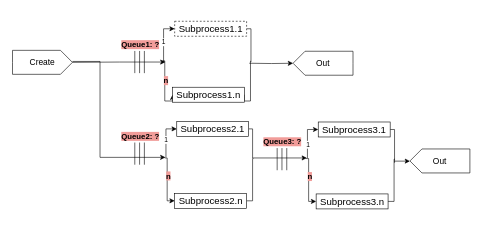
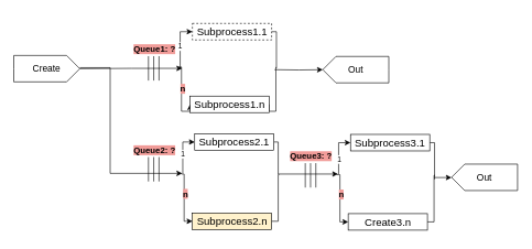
  <mxCell id="0" />
  <mxCell id="1" parent="0" />
  <mxCell id="2" style="edgeStyle=orthogonalEdgeStyle;rounded=0;orthogonalLoop=1;jettySize=auto;html=1;exitX=1;exitY=0.5;exitDx=0;exitDy=0;exitPerimeter=0;labelBackgroundColor=none;fontColor=default;" edge="1" parent="1" source="3"><mxGeometry relative="1" as="geometry"><mxPoint x="275" y="103" as="targetPoint" /><Array as="points"><mxPoint x="198" y="103" /><mxPoint x="198" y="104" /></Array></mxGeometry></mxCell>
  <mxCell id="3" value="Create" style="html=1;shape=mxgraph.infographic.ribbonSimple;notch1=0;notch2=20;align=center;verticalAlign=middle;fontSize=14;fontStyle=0;whiteSpace=wrap;labelBackgroundColor=none;" parent="1" vertex="1"><mxGeometry x="20" y="83.5" width="100" height="40" as="geometry" /></mxCell>
  <mxCell id="4" style="edgeStyle=orthogonalEdgeStyle;rounded=0;orthogonalLoop=1;jettySize=auto;html=1;entryX=0;entryY=0.5;entryDx=0;entryDy=0;fontColor=default;labelBackgroundColor=none;" parent="1" target="13" edge="1"><mxGeometry relative="1" as="geometry"><mxPoint x="270" y="101" as="sourcePoint" /><Array as="points"><mxPoint x="274" y="101" /><mxPoint x="274" y="168" /></Array></mxGeometry></mxCell>
  <mxCell id="5" value="n" style="edgeLabel;html=1;align=center;verticalAlign=middle;resizable=0;points=[];labelBackgroundColor=#F19C99;fontStyle=1;fontSize=13;" vertex="1" connectable="0" parent="4"><mxGeometry x="-0.229" y="1" relative="1" as="geometry"><mxPoint as="offset" /></mxGeometry></mxCell>
  <mxCell id="6" style="edgeStyle=orthogonalEdgeStyle;rounded=0;orthogonalLoop=1;jettySize=auto;html=1;labelBackgroundColor=none;fontColor=default;" parent="1" source="3" edge="1"><mxGeometry relative="1" as="geometry"><mxPoint x="275" y="262" as="targetPoint" /><Array as="points"><mxPoint x="166" y="102" /><mxPoint x="166" y="262" /><mxPoint x="275" y="262" /></Array></mxGeometry></mxCell>
  <mxCell id="7" value="Out" style="html=1;shape=mxgraph.infographic.ribbonSimple;notch1=0;notch2=20;align=center;verticalAlign=middle;fontSize=14;fontStyle=0;whiteSpace=wrap;labelBackgroundColor=none;rotation=0;flipV=1;flipH=1;" parent="1" vertex="1"><mxGeometry x="488" y="85" width="100" height="40" as="geometry" /></mxCell>
  <mxCell id="8" style="edgeStyle=orthogonalEdgeStyle;rounded=0;orthogonalLoop=1;jettySize=auto;html=1;entryX=1;entryY=0.5;entryDx=0;entryDy=0;entryPerimeter=0;fontColor=default;labelBackgroundColor=none;" parent="1" target="7" edge="1"><mxGeometry relative="1" as="geometry"><mxPoint x="415" y="105" as="sourcePoint" /></mxGeometry></mxCell>
  <mxCell id="9" style="edgeStyle=orthogonalEdgeStyle;rounded=0;orthogonalLoop=1;jettySize=auto;html=1;exitX=1;exitY=0.5;exitDx=0;exitDy=0;exitPerimeter=0;entryX=1;entryY=0.5;entryDx=0;entryDy=0;entryPerimeter=0;" edge="1" parent="1" target="10"><mxGeometry relative="1" as="geometry"><mxPoint x="656.759" y="268.276" as="sourcePoint" /></mxGeometry></mxCell>
  <mxCell id="10" value="Out" style="html=1;shape=mxgraph.infographic.ribbonSimple;notch1=0;notch2=20;align=center;verticalAlign=middle;fontSize=14;fontStyle=0;whiteSpace=wrap;labelBackgroundColor=none;rotation=0;flipV=1;flipH=1;" parent="1" vertex="1"><mxGeometry x="683" y="248" width="100" height="40" as="geometry" /></mxCell>
  <mxCell id="11" style="edgeStyle=orthogonalEdgeStyle;rounded=0;orthogonalLoop=1;jettySize=auto;html=1;exitX=1;exitY=0.5;exitDx=0;exitDy=0;fontColor=default;labelBackgroundColor=none;endArrow=none;endFill=0;" parent="1" source="13" edge="1"><mxGeometry relative="1" as="geometry"><mxPoint x="417" y="101" as="targetPoint" /><Array as="points"><mxPoint x="417" y="168" /></Array></mxGeometry></mxCell>
  <mxCell id="12" value="" style="group;fontSize=10;labelBackgroundColor=none;" parent="1" vertex="1" connectable="0"><mxGeometry x="283.5" y="140" width="127" height="47" as="geometry" /></mxCell>
  <mxCell id="13" value="Subprocess1.n" style="rounded=0;whiteSpace=wrap;html=1;fontSize=16;labelBackgroundColor=none;" parent="12" vertex="1"><mxGeometry x="3.5" y="5" width="120" height="25" as="geometry" /></mxCell>
  <mxCell id="14" value="" style="group;labelBackgroundColor=none;fontSize=13;" parent="1" vertex="1" connectable="0"><mxGeometry x="202.5" y="61" width="71" height="60.5" as="geometry" /></mxCell>
  <mxCell id="15" value="" style="group;labelBackgroundColor=none;" parent="14" vertex="1" connectable="0"><mxGeometry x="21.5" y="23.5" width="16" height="37" as="geometry" /></mxCell>
  <mxCell id="16" value="" style="endArrow=none;html=1;rounded=0;fontColor=default;labelBackgroundColor=none;" parent="15" edge="1"><mxGeometry width="50" height="50" relative="1" as="geometry"><mxPoint x="16" y="37" as="sourcePoint" /><mxPoint x="16" as="targetPoint" /></mxGeometry></mxCell>
  <mxCell id="17" value="" style="endArrow=none;html=1;rounded=0;fontColor=default;labelBackgroundColor=none;" parent="15" edge="1"><mxGeometry width="50" height="50" relative="1" as="geometry"><mxPoint x="8" y="37" as="sourcePoint" /><mxPoint x="8" as="targetPoint" /></mxGeometry></mxCell>
  <mxCell id="18" value="" style="endArrow=none;html=1;rounded=0;fontColor=default;labelBackgroundColor=none;" parent="15" edge="1"><mxGeometry width="50" height="50" relative="1" as="geometry"><mxPoint y="37" as="sourcePoint" /><mxPoint as="targetPoint" /></mxGeometry></mxCell>
  <mxCell id="19" value="&lt;font style=&quot;font-size: 13px;&quot;&gt;Queue1: ?&lt;/font&gt;" style="text;html=1;align=center;verticalAlign=middle;resizable=0;points=[];autosize=1;strokeColor=none;fillColor=none;labelBackgroundColor=#F19C99;fontSize=13;fontStyle=1" parent="14" vertex="1"><mxGeometry x="-11" y="-1" width="82" height="28" as="geometry" /></mxCell>
  <mxCell id="20" value="" style="group;fontStyle=4;labelBackgroundColor=none;" parent="1" vertex="1" connectable="0"><mxGeometry x="202.5" y="213.75" width="71" height="60.5" as="geometry" /></mxCell>
  <mxCell id="21" value="" style="group;labelBackgroundColor=none;" parent="20" vertex="1" connectable="0"><mxGeometry x="21.5" y="23.5" width="16" height="37" as="geometry" /></mxCell>
  <mxCell id="22" value="" style="endArrow=none;html=1;rounded=0;fontColor=default;labelBackgroundColor=none;" parent="21" edge="1"><mxGeometry width="50" height="50" relative="1" as="geometry"><mxPoint x="16" y="37" as="sourcePoint" /><mxPoint x="16" as="targetPoint" /></mxGeometry></mxCell>
  <mxCell id="23" value="" style="endArrow=none;html=1;rounded=0;fontColor=default;labelBackgroundColor=none;" parent="21" edge="1"><mxGeometry width="50" height="50" relative="1" as="geometry"><mxPoint x="8" y="37" as="sourcePoint" /><mxPoint x="8" as="targetPoint" /></mxGeometry></mxCell>
  <mxCell id="24" value="" style="endArrow=none;html=1;rounded=0;fontColor=default;labelBackgroundColor=none;" parent="21" edge="1"><mxGeometry width="50" height="50" relative="1" as="geometry"><mxPoint y="37" as="sourcePoint" /><mxPoint as="targetPoint" /></mxGeometry></mxCell>
  <mxCell id="25" value="&lt;font style=&quot;font-size: 13px;&quot;&gt;Queue2: ?&lt;/font&gt;" style="text;html=1;align=center;verticalAlign=middle;resizable=0;points=[];autosize=1;strokeColor=none;fillColor=none;labelBackgroundColor=#F19C99;fontStyle=1;fontSize=13;" parent="20" vertex="1"><mxGeometry x="-11" y="-1" width="82" height="28" as="geometry" /></mxCell>
  <mxCell id="26" value="" style="group;fontSize=10;labelBackgroundColor=none;" vertex="1" connectable="0" parent="1"><mxGeometry x="287" y="20" width="127" height="47" as="geometry" /></mxCell>
  <mxCell id="27" style="edgeStyle=orthogonalEdgeStyle;rounded=0;orthogonalLoop=1;jettySize=auto;html=1;entryX=0;entryY=0.5;entryDx=0;entryDy=0;labelBackgroundColor=none;fontColor=default;" edge="1" parent="26" target="30"><mxGeometry relative="1" as="geometry"><mxPoint x="-15" y="84" as="sourcePoint" /><Array as="points"><mxPoint x="-15" y="28" /></Array></mxGeometry></mxCell>
  <mxCell id="28" value="1" style="edgeLabel;html=1;align=center;verticalAlign=middle;resizable=0;points=[];" vertex="1" connectable="0" parent="27"><mxGeometry x="-0.072" y="1" relative="1" as="geometry"><mxPoint as="offset" /></mxGeometry></mxCell>
  <mxCell id="29" style="edgeStyle=orthogonalEdgeStyle;rounded=0;orthogonalLoop=1;jettySize=auto;html=1;exitX=1;exitY=0.5;exitDx=0;exitDy=0;endArrow=none;endFill=0;" edge="1" parent="26" source="30"><mxGeometry relative="1" as="geometry"><mxPoint x="130.8" y="83.0" as="targetPoint" /><Array as="points"><mxPoint x="131" y="28" /></Array></mxGeometry></mxCell>
  <mxCell id="30" value="Subprocess1.1" style="rounded=0;whiteSpace=wrap;html=1;fontSize=16;labelBackgroundColor=none;dashed=1;" vertex="1" parent="26"><mxGeometry x="3.5" y="15" width="120" height="25" as="geometry" /></mxCell>
  <mxCell id="31" style="edgeStyle=orthogonalEdgeStyle;rounded=0;orthogonalLoop=1;jettySize=auto;html=1;entryX=0;entryY=0.5;entryDx=0;entryDy=0;fontColor=default;labelBackgroundColor=none;" edge="1" parent="1" target="35"><mxGeometry relative="1" as="geometry"><mxPoint x="274" y="262" as="sourcePoint" /><Array as="points"><mxPoint x="274" y="263" /><mxPoint x="278" y="263" /><mxPoint x="278" y="335" /></Array></mxGeometry></mxCell>
  <mxCell id="32" value="n" style="edgeLabel;html=1;align=center;verticalAlign=middle;resizable=0;points=[];fontStyle=1;fontSize=13;labelBackgroundColor=#F19C99;" vertex="1" connectable="0" parent="31"><mxGeometry x="-0.229" y="1" relative="1" as="geometry"><mxPoint as="offset" /></mxGeometry></mxCell>
  <mxCell id="33" style="edgeStyle=orthogonalEdgeStyle;rounded=0;orthogonalLoop=1;jettySize=auto;html=1;exitX=1;exitY=0.5;exitDx=0;exitDy=0;fontColor=default;labelBackgroundColor=none;endArrow=none;endFill=0;" edge="1" parent="1" source="35"><mxGeometry relative="1" as="geometry"><mxPoint x="422" y="264" as="targetPoint" /><Array as="points"><mxPoint x="420.5" y="335" /></Array></mxGeometry></mxCell>
  <mxCell id="34" value="" style="group;fontSize=10;labelBackgroundColor=none;" vertex="1" connectable="0" parent="1"><mxGeometry x="287" y="307" width="127" height="47" as="geometry" /></mxCell>
- <mxCell id="35" value="Subprocess2.n" style="rounded=0;whiteSpace=wrap;html=1;fontSize=16;labelBackgroundColor=none;" vertex="1" parent="34"><mxGeometry x="3.5" y="15" width="120" height="25" as="geometry" /></mxCell>
+ <mxCell id="35" value="Subprocess2.n" style="rounded=0;whiteSpace=wrap;html=1;fontSize=16;labelBackgroundColor=none;fillColor=#fff2cc;" vertex="1" parent="34"><mxGeometry x="3.5" y="15" width="120" height="25" as="geometry" /></mxCell>
  <mxCell id="36" value="" style="group;fontSize=10;labelBackgroundColor=none;" vertex="1" connectable="0" parent="1"><mxGeometry x="290.5" y="187" width="127" height="47" as="geometry" /></mxCell>
  <mxCell id="37" style="edgeStyle=orthogonalEdgeStyle;rounded=0;orthogonalLoop=1;jettySize=auto;html=1;entryX=0;entryY=0.5;entryDx=0;entryDy=0;labelBackgroundColor=none;fontColor=default;" edge="1" parent="36" target="40"><mxGeometry relative="1" as="geometry"><mxPoint x="-14.5" y="75" as="sourcePoint" /><Array as="points"><mxPoint x="-15" y="28" /></Array></mxGeometry></mxCell>
  <mxCell id="38" value="1" style="edgeLabel;html=1;align=center;verticalAlign=middle;resizable=0;points=[];" vertex="1" connectable="0" parent="37"><mxGeometry x="-0.072" y="1" relative="1" as="geometry"><mxPoint as="offset" /></mxGeometry></mxCell>
  <mxCell id="39" style="edgeStyle=orthogonalEdgeStyle;rounded=0;orthogonalLoop=1;jettySize=auto;html=1;exitX=1;exitY=0.5;exitDx=0;exitDy=0;endArrow=classic;endFill=1;" edge="1" parent="36" source="40"><mxGeometry relative="1" as="geometry"><mxPoint x="220.5" y="76" as="targetPoint" /><Array as="points"><mxPoint x="130" y="28" /><mxPoint x="130" y="76" /></Array></mxGeometry></mxCell>
  <mxCell id="40" value="Subprocess2.1" style="rounded=0;whiteSpace=wrap;html=1;fontSize=16;labelBackgroundColor=none;" vertex="1" parent="36"><mxGeometry x="3.5" y="15" width="120" height="25" as="geometry" /></mxCell>
  <mxCell id="41" style="edgeStyle=orthogonalEdgeStyle;rounded=0;orthogonalLoop=1;jettySize=auto;html=1;entryX=0;entryY=0.5;entryDx=0;entryDy=0;fontColor=default;labelBackgroundColor=none;" edge="1" parent="1" target="45"><mxGeometry relative="1" as="geometry"><mxPoint x="510" y="263" as="sourcePoint" /><Array as="points"><mxPoint x="510" y="264" /><mxPoint x="514" y="264" /><mxPoint x="514" y="336" /></Array></mxGeometry></mxCell>
  <mxCell id="42" value="n" style="edgeLabel;html=1;align=center;verticalAlign=middle;resizable=0;points=[];fontSize=13;fontStyle=1;labelBackgroundColor=#F19C99;" vertex="1" connectable="0" parent="41"><mxGeometry x="-0.229" y="1" relative="1" as="geometry"><mxPoint as="offset" /></mxGeometry></mxCell>
  <mxCell id="43" style="edgeStyle=orthogonalEdgeStyle;rounded=0;orthogonalLoop=1;jettySize=auto;html=1;exitX=1;exitY=0.5;exitDx=0;exitDy=0;fontColor=default;labelBackgroundColor=none;endArrow=none;endFill=0;" edge="1" parent="1" source="45"><mxGeometry relative="1" as="geometry"><mxPoint x="658" y="265" as="targetPoint" /><Array as="points"><mxPoint x="656.5" y="336" /></Array></mxGeometry></mxCell>
  <mxCell id="44" value="" style="group;fontSize=10;labelBackgroundColor=none;" vertex="1" connectable="0" parent="1"><mxGeometry x="523" y="308" width="127" height="47" as="geometry" /></mxCell>
- <mxCell id="45" value="Subprocess3.n" style="rounded=0;whiteSpace=wrap;html=1;fontSize=16;labelBackgroundColor=none;" vertex="1" parent="44"><mxGeometry x="3.5" y="15" width="120" height="25" as="geometry" /></mxCell>
+ <mxCell id="45" value="Create3.n" style="rounded=0;whiteSpace=wrap;html=1;fontSize=16;labelBackgroundColor=none;" vertex="1" parent="44"><mxGeometry x="3.5" y="15" width="120" height="25" as="geometry" /></mxCell>
  <mxCell id="46" value="" style="group;fontSize=10;labelBackgroundColor=none;" vertex="1" connectable="0" parent="1"><mxGeometry x="526.5" y="188" width="127" height="47" as="geometry" /></mxCell>
  <mxCell id="47" style="edgeStyle=orthogonalEdgeStyle;rounded=0;orthogonalLoop=1;jettySize=auto;html=1;entryX=0;entryY=0.5;entryDx=0;entryDy=0;labelBackgroundColor=none;fontColor=default;" edge="1" parent="46" target="50"><mxGeometry relative="1" as="geometry"><mxPoint x="-14.5" y="75" as="sourcePoint" /><Array as="points"><mxPoint x="-15" y="28" /></Array></mxGeometry></mxCell>
  <mxCell id="48" value="1" style="edgeLabel;html=1;align=center;verticalAlign=middle;resizable=0;points=[];" vertex="1" connectable="0" parent="47"><mxGeometry x="-0.072" y="1" relative="1" as="geometry"><mxPoint x="1" y="7" as="offset" /></mxGeometry></mxCell>
  <mxCell id="49" style="edgeStyle=orthogonalEdgeStyle;rounded=0;orthogonalLoop=1;jettySize=auto;html=1;exitX=1;exitY=0.5;exitDx=0;exitDy=0;endArrow=none;endFill=0;" edge="1" parent="46" source="50"><mxGeometry relative="1" as="geometry"><mxPoint x="130.8" y="83.0" as="targetPoint" /><Array as="points"><mxPoint x="131" y="28" /></Array></mxGeometry></mxCell>
  <mxCell id="50" value="Subprocess3.1" style="rounded=0;whiteSpace=wrap;html=1;fontSize=16;labelBackgroundColor=none;" vertex="1" parent="46"><mxGeometry x="3.5" y="15" width="120" height="25" as="geometry" /></mxCell>
  <mxCell id="51" value="" style="group;fontStyle=4;labelBackgroundColor=none;" vertex="1" connectable="0" parent="1"><mxGeometry x="440" y="223" width="71" height="60.5" as="geometry" /></mxCell>
  <mxCell id="52" value="" style="group;labelBackgroundColor=none;" vertex="1" connectable="0" parent="51"><mxGeometry x="21.5" y="23.5" width="16" height="37" as="geometry" /></mxCell>
  <mxCell id="53" value="" style="endArrow=none;html=1;rounded=0;fontColor=default;labelBackgroundColor=none;" edge="1" parent="52"><mxGeometry width="50" height="50" relative="1" as="geometry"><mxPoint x="16" y="37" as="sourcePoint" /><mxPoint x="16" as="targetPoint" /></mxGeometry></mxCell>
  <mxCell id="54" value="" style="endArrow=none;html=1;rounded=0;fontColor=default;labelBackgroundColor=none;" edge="1" parent="52"><mxGeometry width="50" height="50" relative="1" as="geometry"><mxPoint x="8" y="37" as="sourcePoint" /><mxPoint x="8" as="targetPoint" /></mxGeometry></mxCell>
  <mxCell id="55" value="" style="endArrow=none;html=1;rounded=0;fontColor=default;labelBackgroundColor=none;" edge="1" parent="52"><mxGeometry width="50" height="50" relative="1" as="geometry"><mxPoint y="37" as="sourcePoint" /><mxPoint as="targetPoint" /></mxGeometry></mxCell>
  <mxCell id="56" value="&lt;font style=&quot;font-size: 13px;&quot;&gt;Queue3: ?&lt;/font&gt;" style="text;html=1;align=center;verticalAlign=middle;resizable=0;points=[];autosize=1;strokeColor=none;fillColor=none;labelBackgroundColor=#F19C99;fontStyle=1;fontSize=13;" vertex="1" parent="51"><mxGeometry x="-11" y="-1" width="82" height="28" as="geometry" /></mxCell>
